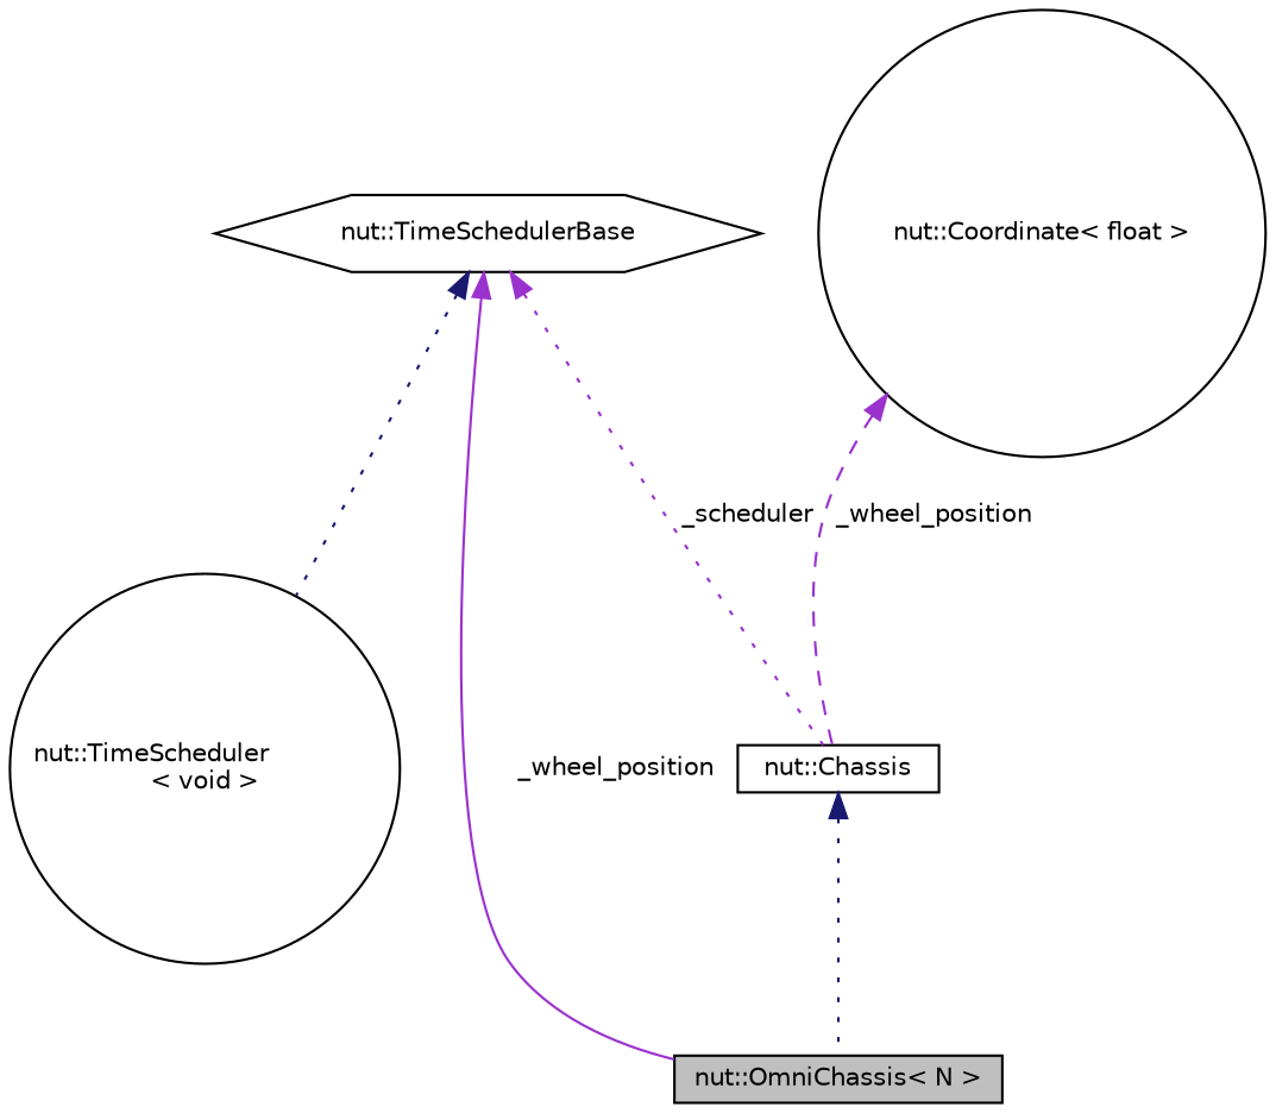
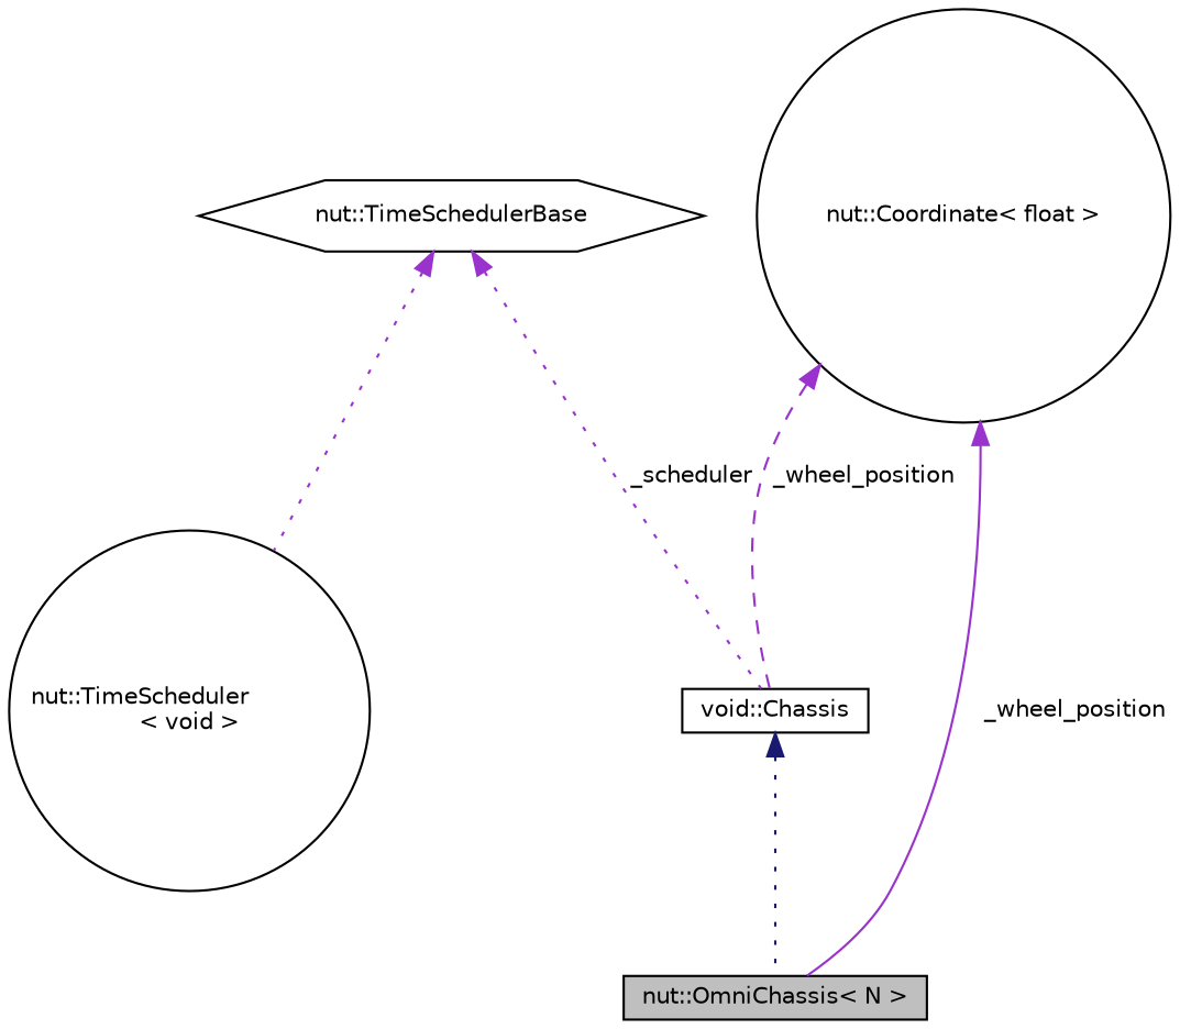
  digraph {
    node [color=black fillcolor=white fontname=Helvetica fontsize=10 shape=box style=filled]
    edge [color=darkorchid3 dir=back fontname=Helvetica fontsize=10 labelfontname=Helvetica labelfontsize=10 style=dotted]
    n1 [fillcolor=grey75 fontcolor=black height=0.2 label="nut::OmniChassis\< N \>" width=0.4]
-   n2 [height=0.2 label="nut::Chassis" width=0.4]
+   n2 [height=0.2 label="void::Chassis" width=0.4]
    n3 [height=0.2 label="nut::TimeScheduler\l\< void \>" shape=circle width=0.4]
    n4 [height=0.2 label="nut::TimeSchedulerBase" shape=hexagon width=0.4]
    n5 [height=0.2 label="nut::Coordinate\< float \>" shape=circle width=0.4]
    n2 -> n1 [color=midnightblue]
    n4 -> n2 [label=" _scheduler"]
-   n4 -> n3 [color=midnightblue]
-   n4 -> n1 [label=" _wheel_position" style=solid]
+   n4 -> n3
+   n5 -> n1 [label=" _wheel_position" style=solid]
    n5 -> n2 [label=" _wheel_position" style=dashed]
  }
